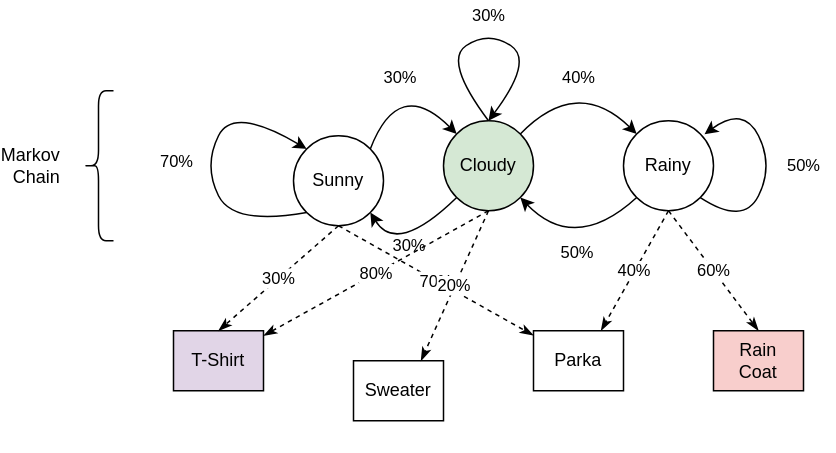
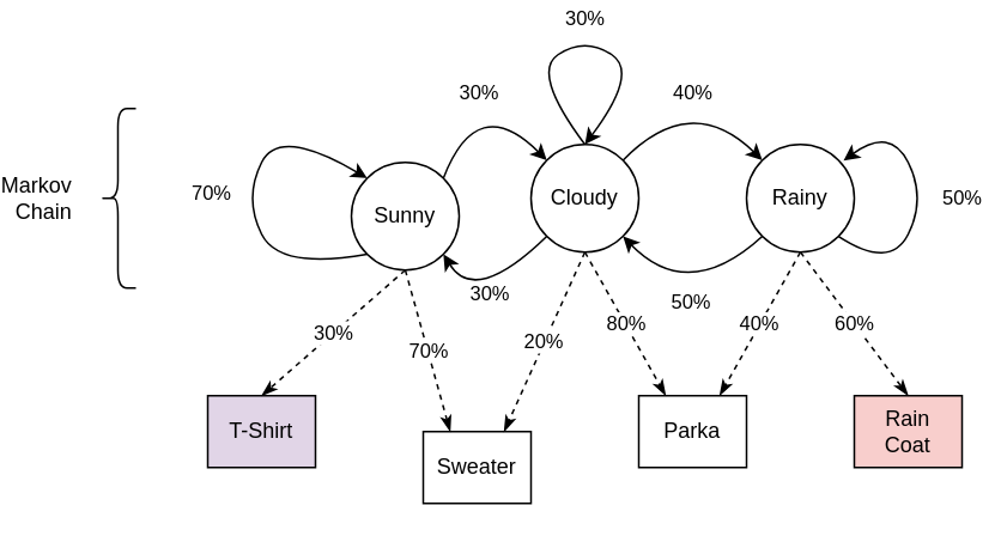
  <mxCell id="0" />
  <mxCell id="1" parent="0" />
  <mxCell id="2" value="Sunny" style="ellipse;whiteSpace=wrap;html=1;" vertex="1" parent="1"><mxGeometry x="160" y="90" width="60" height="60" as="geometry" /></mxCell>
- <mxCell id="3" value="Cloudy" style="ellipse;whiteSpace=wrap;html=1;fillColor=#d5e8d4;" vertex="1" parent="1"><mxGeometry x="260" y="80" width="60" height="60" as="geometry" /></mxCell>
+ <mxCell id="3" value="Cloudy" style="ellipse;whiteSpace=wrap;html=1;" vertex="1" parent="1"><mxGeometry x="260" y="80" width="60" height="60" as="geometry" /></mxCell>
  <mxCell id="4" value="Rainy" style="ellipse;whiteSpace=wrap;html=1;" vertex="1" parent="1"><mxGeometry x="380" y="80" width="60" height="60" as="geometry" /></mxCell>
  <mxCell id="5" value="30%" style="endArrow=classic;html=1;entryX=0;entryY=0;entryDx=0;entryDy=0;exitX=1;exitY=0;exitDx=0;exitDy=0;curved=1;" edge="1" parent="1" source="2" target="3"><mxGeometry width="50" height="50" relative="1" as="geometry"><mxPoint x="160" y="130" as="sourcePoint" /><mxPoint x="210" y="80" as="targetPoint" /><Array as="points"><mxPoint x="230" y="50" /></Array></mxGeometry></mxCell>
  <mxCell id="6" value="40%" style="endArrow=classic;html=1;entryX=0;entryY=0;entryDx=0;entryDy=0;exitX=1;exitY=0;exitDx=0;exitDy=0;curved=1;" edge="1" parent="1" source="3" target="4"><mxGeometry width="50" height="50" relative="1" as="geometry"><mxPoint x="310.003" y="88.787" as="sourcePoint" /><mxPoint x="387.577" y="88.787" as="targetPoint" /><Array as="points"><mxPoint x="348.79" y="50" /></Array></mxGeometry></mxCell>
  <mxCell id="7" value="30%" style="endArrow=classic;html=1;entryX=1;entryY=1;entryDx=0;entryDy=0;exitX=0;exitY=1;exitDx=0;exitDy=0;curved=1;" edge="1" parent="1" source="3" target="2"><mxGeometry width="50" height="50" relative="1" as="geometry"><mxPoint x="267.577" y="129.397" as="sourcePoint" /><mxPoint x="190.003" y="129.397" as="targetPoint" /><Array as="points"><mxPoint x="229" y="170" /></Array></mxGeometry></mxCell>
  <mxCell id="8" value="70%" style="endArrow=classic;html=1;entryX=0;entryY=0;entryDx=0;entryDy=0;exitX=0;exitY=1;exitDx=0;exitDy=0;curved=1;" edge="1" parent="1" source="2" target="2"><mxGeometry y="20" width="50" height="50" relative="1" as="geometry"><mxPoint x="278.787" y="141.213" as="sourcePoint" /><mxPoint x="201.213" y="141.213" as="targetPoint" /><Array as="points"><mxPoint x="120" y="150" /><mxPoint x="100" y="110" /><mxPoint x="120" y="70" /></Array><mxPoint x="-2" y="9" as="offset" /></mxGeometry></mxCell>
  <mxCell id="9" value="50%" style="endArrow=classic;html=1;exitX=1;exitY=1;exitDx=0;exitDy=0;curved=1;" edge="1" parent="1" source="4"><mxGeometry x="0.014" y="-20" width="50" height="50" relative="1" as="geometry"><mxPoint x="434.397" y="131.213" as="sourcePoint" /><mxPoint x="434" y="89" as="targetPoint" /><Array as="points"><mxPoint x="460" y="150" /><mxPoint x="480" y="110" /><mxPoint x="460" y="70" /></Array><mxPoint x="2" y="9" as="offset" /></mxGeometry></mxCell>
  <mxCell id="10" value="50%" style="endArrow=classic;html=1;entryX=1;entryY=1;entryDx=0;entryDy=0;exitX=0;exitY=1;exitDx=0;exitDy=0;curved=1;" edge="1" parent="1" source="4" target="3"><mxGeometry width="50" height="50" relative="1" as="geometry"><mxPoint x="387.577" y="130.003" as="sourcePoint" /><mxPoint x="310.003" y="130.003" as="targetPoint" /><Array as="points"><mxPoint x="347.79" y="168.79" /></Array></mxGeometry></mxCell>
  <mxCell id="11" value="30%" style="endArrow=classic;html=1;exitX=0.5;exitY=0;exitDx=0;exitDy=0;curved=1;" edge="1" parent="1" source="3"><mxGeometry y="10" width="50" height="50" relative="1" as="geometry"><mxPoint x="250" y="130" as="sourcePoint" /><mxPoint x="290" y="80" as="targetPoint" /><Array as="points"><mxPoint x="260" y="40" /><mxPoint x="290" y="20" /><mxPoint x="320" y="40" /></Array><mxPoint x="-6" y="-2" as="offset" /></mxGeometry></mxCell>
  <mxCell id="12" value="T-Shirt" style="rounded=0;whiteSpace=wrap;html=1;fillColor=#e1d5e7;" vertex="1" parent="1"><mxGeometry x="80" y="220" width="60" height="40" as="geometry" /></mxCell>
  <mxCell id="13" value="Sweater" style="rounded=0;whiteSpace=wrap;html=1;" vertex="1" parent="1"><mxGeometry x="200" y="240" width="60" height="40" as="geometry" /></mxCell>
  <mxCell id="14" value="Parka" style="rounded=0;whiteSpace=wrap;html=1;" vertex="1" parent="1"><mxGeometry x="320" y="220" width="60" height="40" as="geometry" /></mxCell>
  <mxCell id="15" value="Rain&lt;br&gt;Coat" style="rounded=0;whiteSpace=wrap;html=1;fillColor=#f8cecc;" vertex="1" parent="1"><mxGeometry x="440" y="220" width="60" height="40" as="geometry" /></mxCell>
  <mxCell id="16" value="30%" style="endArrow=classicThin;dashed=1;html=1;entryX=0.5;entryY=0;entryDx=0;entryDy=0;exitX=0.5;exitY=1;exitDx=0;exitDy=0;endFill=1;" edge="1" parent="1" source="2" target="12"><mxGeometry width="50" height="50" relative="1" as="geometry"><mxPoint x="320" y="150" as="sourcePoint" /><mxPoint x="270" y="200" as="targetPoint" /></mxGeometry></mxCell>
- <mxCell id="17" value="70%" style="endArrow=classicThin;dashed=1;html=1;exitX=0.5;exitY=1;exitDx=0;exitDy=0;endFill=1;" edge="1" parent="1" source="2" target="14"><mxGeometry width="50" height="50" relative="1" as="geometry"><mxPoint x="180" y="150" as="sourcePoint" /><mxPoint x="120" y="230" as="targetPoint" /></mxGeometry></mxCell>
+ <mxCell id="17" value="70%" style="endArrow=classicThin;dashed=1;html=1;entryX=0.25;entryY=0;entryDx=0;entryDy=0;exitX=0.5;exitY=1;exitDx=0;exitDy=0;endFill=1;" edge="1" parent="1" source="2" target="13"><mxGeometry width="50" height="50" relative="1" as="geometry"><mxPoint x="180" y="150" as="sourcePoint" /><mxPoint x="120" y="230" as="targetPoint" /></mxGeometry></mxCell>
  <mxCell id="18" value="20%" style="endArrow=classicThin;dashed=1;html=1;entryX=0.75;entryY=0;entryDx=0;entryDy=0;exitX=0.5;exitY=1;exitDx=0;exitDy=0;endFill=1;" edge="1" parent="1" source="3" target="13"><mxGeometry width="50" height="50" relative="1" as="geometry"><mxPoint x="180" y="150" as="sourcePoint" /><mxPoint x="225" y="230" as="targetPoint" /></mxGeometry></mxCell>
- <mxCell id="19" value="80%" style="endArrow=classicThin;dashed=1;html=1;exitX=0.5;exitY=1;exitDx=0;exitDy=0;endFill=1;" edge="1" parent="1" source="3" target="12"><mxGeometry width="50" height="50" relative="1" as="geometry"><mxPoint x="300" y="150" as="sourcePoint" /><mxPoint x="255" y="230" as="targetPoint" /></mxGeometry></mxCell>
+ <mxCell id="19" value="80%" style="endArrow=classicThin;dashed=1;html=1;entryX=0.25;entryY=0;entryDx=0;entryDy=0;exitX=0.5;exitY=1;exitDx=0;exitDy=0;endFill=1;" edge="1" parent="1" source="3" target="14"><mxGeometry width="50" height="50" relative="1" as="geometry"><mxPoint x="300" y="150" as="sourcePoint" /><mxPoint x="255" y="230" as="targetPoint" /></mxGeometry></mxCell>
  <mxCell id="20" value="40%" style="endArrow=classicThin;dashed=1;html=1;entryX=0.75;entryY=0;entryDx=0;entryDy=0;exitX=0.5;exitY=1;exitDx=0;exitDy=0;endFill=1;" edge="1" parent="1" source="4" target="14"><mxGeometry width="50" height="50" relative="1" as="geometry"><mxPoint x="300" y="150" as="sourcePoint" /><mxPoint x="345" y="230" as="targetPoint" /></mxGeometry></mxCell>
  <mxCell id="21" value="60%" style="endArrow=classicThin;dashed=1;html=1;entryX=0.5;entryY=0;entryDx=0;entryDy=0;exitX=0.5;exitY=1;exitDx=0;exitDy=0;endFill=1;" edge="1" parent="1" source="4" target="15"><mxGeometry width="50" height="50" relative="1" as="geometry"><mxPoint x="420" y="150" as="sourcePoint" /><mxPoint x="375" y="230" as="targetPoint" /></mxGeometry></mxCell>
  <mxCell id="22" value="&lt;div style=&quot;text-align: right&quot;&gt;&lt;span&gt;Markov&lt;/span&gt;&lt;/div&gt;&lt;div style=&quot;text-align: right&quot;&gt;&lt;span&gt;Chain&lt;/span&gt;&lt;/div&gt;" style="shape=curlyBracket;whiteSpace=wrap;html=1;rounded=1;size=0.5;spacingLeft=9;spacingRight=100;" vertex="1" parent="1"><mxGeometry x="20" y="60" width="20" height="100" as="geometry" /></mxCell>
